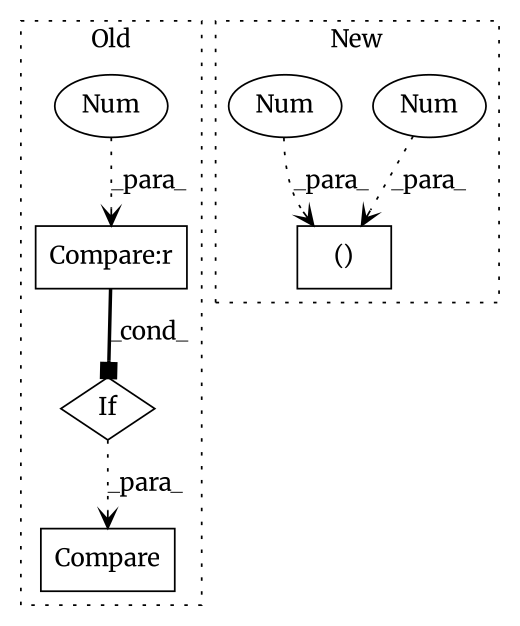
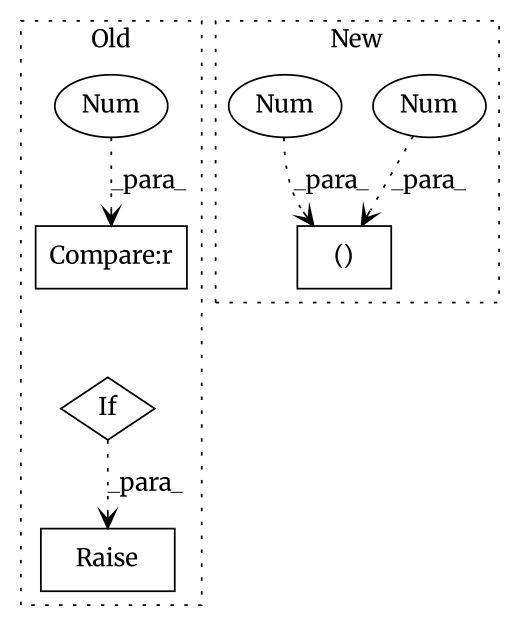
  digraph {
    fontname=Merriweather
    node [a=76 fontname=Merriweather l=1 shape=box]
    edge [arrowhead=vee fontname=Merriweather style=dotted]
-   n1 [a=91 l=6 label=Compare s=3665]
+   n1 [a=91 l=6 label=Raise s=3665]
    n2 [a=96 l="0,14" label=If s="3084,3116" shape=diamond]
    n3 [a=40 l=14 label="Compare:r" s=3084]
    n4 [label=Num s=3097 shape=ellipse]
    n5 [a=54 l=3 label="()" s=2998]
    n6 [label=Num s=3000 shape=ellipse]
    n7 [label=Num s=2997 shape=ellipse]
    subgraph cluster_1 {
      label=Old
      style=dotted
      n1
      n2
      n3
      n4
    }
    subgraph cluster_2 {
      label=New
      style=dotted
      n5
      n6
      n7
    }
    n2 -> n1 [label=_para_]
-   n3 -> n2 [arrowhead=box label=_cond_ style=bold]
    n4 -> n3 [label=_para_]
    n6 -> n5 [label=_para_]
    n7 -> n5 [label=_para_]
  }
